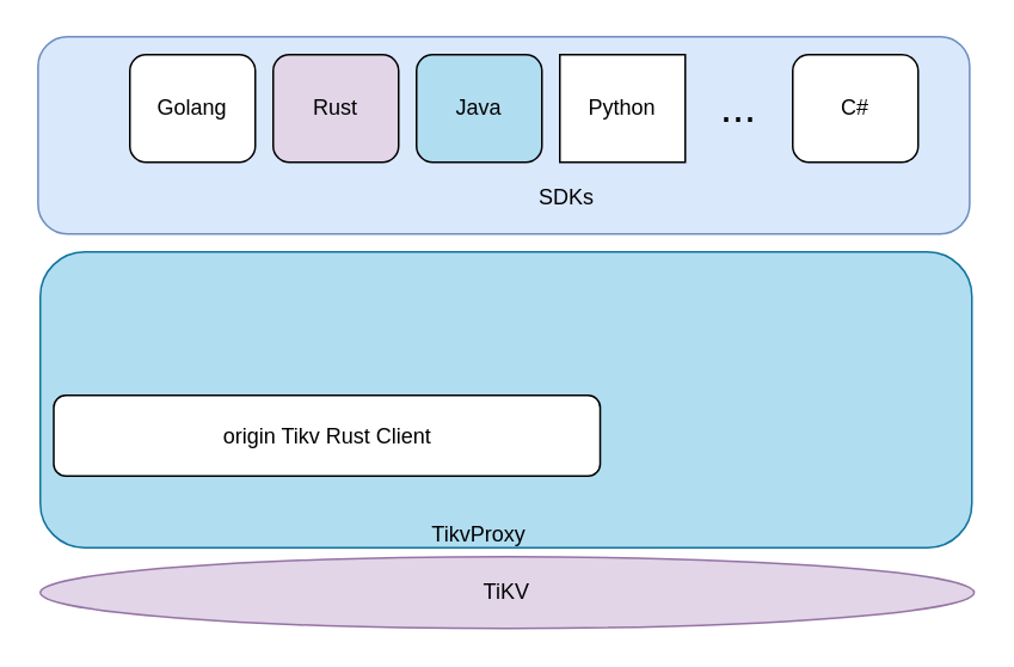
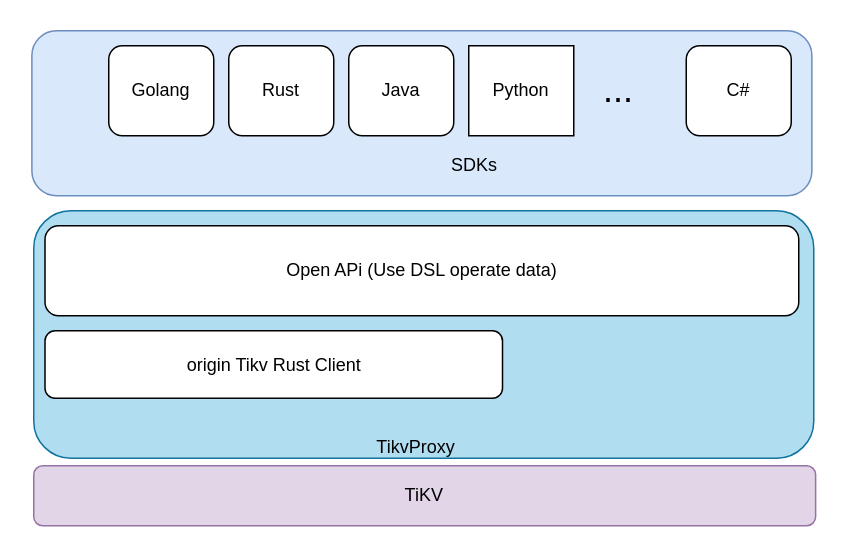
  <mxCell id="0" />
  <mxCell id="1" parent="0" />
- <mxCell id="2" value="TiKV" style="ellipse;whiteSpace=wrap;html=1;fillColor=#e1d5e7;strokeColor=#9673a6;" parent="1" vertex="1"><mxGeometry x="22.01" y="310" width="521.24" height="40" as="geometry" /></mxCell>
+ <mxCell id="2" value="TiKV" style="rounded=1;whiteSpace=wrap;html=1;fillColor=#e1d5e7;strokeColor=#9673a6;" parent="1" vertex="1"><mxGeometry x="22.01" y="310" width="521.24" height="40" as="geometry" /></mxCell>
  <mxCell id="3" value="" style="rounded=1;whiteSpace=wrap;html=1;fillColor=#b1ddf0;strokeColor=#10739e;" parent="1" vertex="1"><mxGeometry x="22.01" y="140" width="519.99" height="165" as="geometry" /></mxCell>
- <mxCell id="4" value="&lt;br&gt;TikvProxy" style="text;html=1;strokeColor=none;fillColor=none;align=center;verticalAlign=middle;whiteSpace=wrap;rounded=0;" vertex="1" parent="1"><mxGeometry x="247.01" y="280" width="40" height="20" as="geometry" /></mxCell>
+ <mxCell id="4" value="&lt;br&gt;TikvProxy" style="text;html=1;strokeColor=none;fillColor=none;align=center;verticalAlign=middle;whiteSpace=wrap;rounded=0;" vertex="1" parent="1"><mxGeometry x="257.01" y="280" width="40" height="20" as="geometry" /></mxCell>
  <mxCell id="5" value="origin Tikv Rust Client" style="rounded=1;whiteSpace=wrap;html=1;" vertex="1" parent="1"><mxGeometry x="29.51" y="220" width="305" height="45" as="geometry" /></mxCell>
+ <mxCell id="6" value="Open APi (Use DSL operate data)" style="rounded=1;whiteSpace=wrap;html=1;" vertex="1" parent="1"><mxGeometry x="29.51" y="150" width="502.49" height="60" as="geometry" /></mxCell>
  <mxCell id="7" value="golang&amp;nbsp;" style="rounded=1;whiteSpace=wrap;html=1;" vertex="1" parent="1"><mxGeometry x="42" y="30" width="109.99" height="60" as="geometry" /></mxCell>
  <mxCell id="8" value="" style="rounded=1;whiteSpace=wrap;html=1;fillColor=#dae8fc;strokeColor=#6c8ebf;" vertex="1" parent="1"><mxGeometry x="20.76" y="20" width="519.99" height="110" as="geometry" /></mxCell>
  <mxCell id="9" value="SDKs" style="text;html=1;strokeColor=none;fillColor=none;align=center;verticalAlign=middle;whiteSpace=wrap;rounded=0;" vertex="1" parent="1"><mxGeometry x="295.76" y="100" width="40" height="20" as="geometry" /></mxCell>
  <mxCell id="10" value="Golang" style="rounded=1;whiteSpace=wrap;html=1;" vertex="1" parent="1"><mxGeometry x="72" y="30" width="70" height="60" as="geometry" /></mxCell>
- <mxCell id="11" value="Rust" style="rounded=1;whiteSpace=wrap;html=1;fillColor=#e1d5e7;" vertex="1" parent="1"><mxGeometry x="152" y="30" width="70" height="60" as="geometry" /></mxCell>
- <mxCell id="12" value="Java" style="rounded=1;whiteSpace=wrap;html=1;fillColor=#b1ddf0;" vertex="1" parent="1"><mxGeometry x="232" y="30" width="70" height="60" as="geometry" /></mxCell>
+ <mxCell id="11" value="Rust" style="rounded=1;whiteSpace=wrap;html=1;" vertex="1" parent="1"><mxGeometry x="152" y="30" width="70" height="60" as="geometry" /></mxCell>
+ <mxCell id="12" value="Java" style="rounded=1;whiteSpace=wrap;html=1;" vertex="1" parent="1"><mxGeometry x="232" y="30" width="70" height="60" as="geometry" /></mxCell>
  <mxCell id="13" value="Python" style="whiteSpace=wrap;html=1;rounded=0;" vertex="1" parent="1"><mxGeometry x="312" y="30" width="70" height="60" as="geometry" /></mxCell>
  <mxCell id="14" value="&lt;font style=&quot;font-size: 24px&quot;&gt;...&lt;/font&gt;" style="text;html=1;strokeColor=none;fillColor=none;align=center;verticalAlign=middle;whiteSpace=wrap;rounded=0;" vertex="1" parent="1"><mxGeometry x="392" y="50" width="40" height="20" as="geometry" /></mxCell>
- <mxCell id="15" value="C#" style="rounded=1;whiteSpace=wrap;html=1;" vertex="1" parent="1"><mxGeometry x="442" y="30" width="70" height="60" as="geometry" /></mxCell>
+ <mxCell id="15" value="C#" style="rounded=1;whiteSpace=wrap;html=1;" vertex="1" parent="1"><mxGeometry x="457" y="30" width="70" height="60" as="geometry" /></mxCell>
